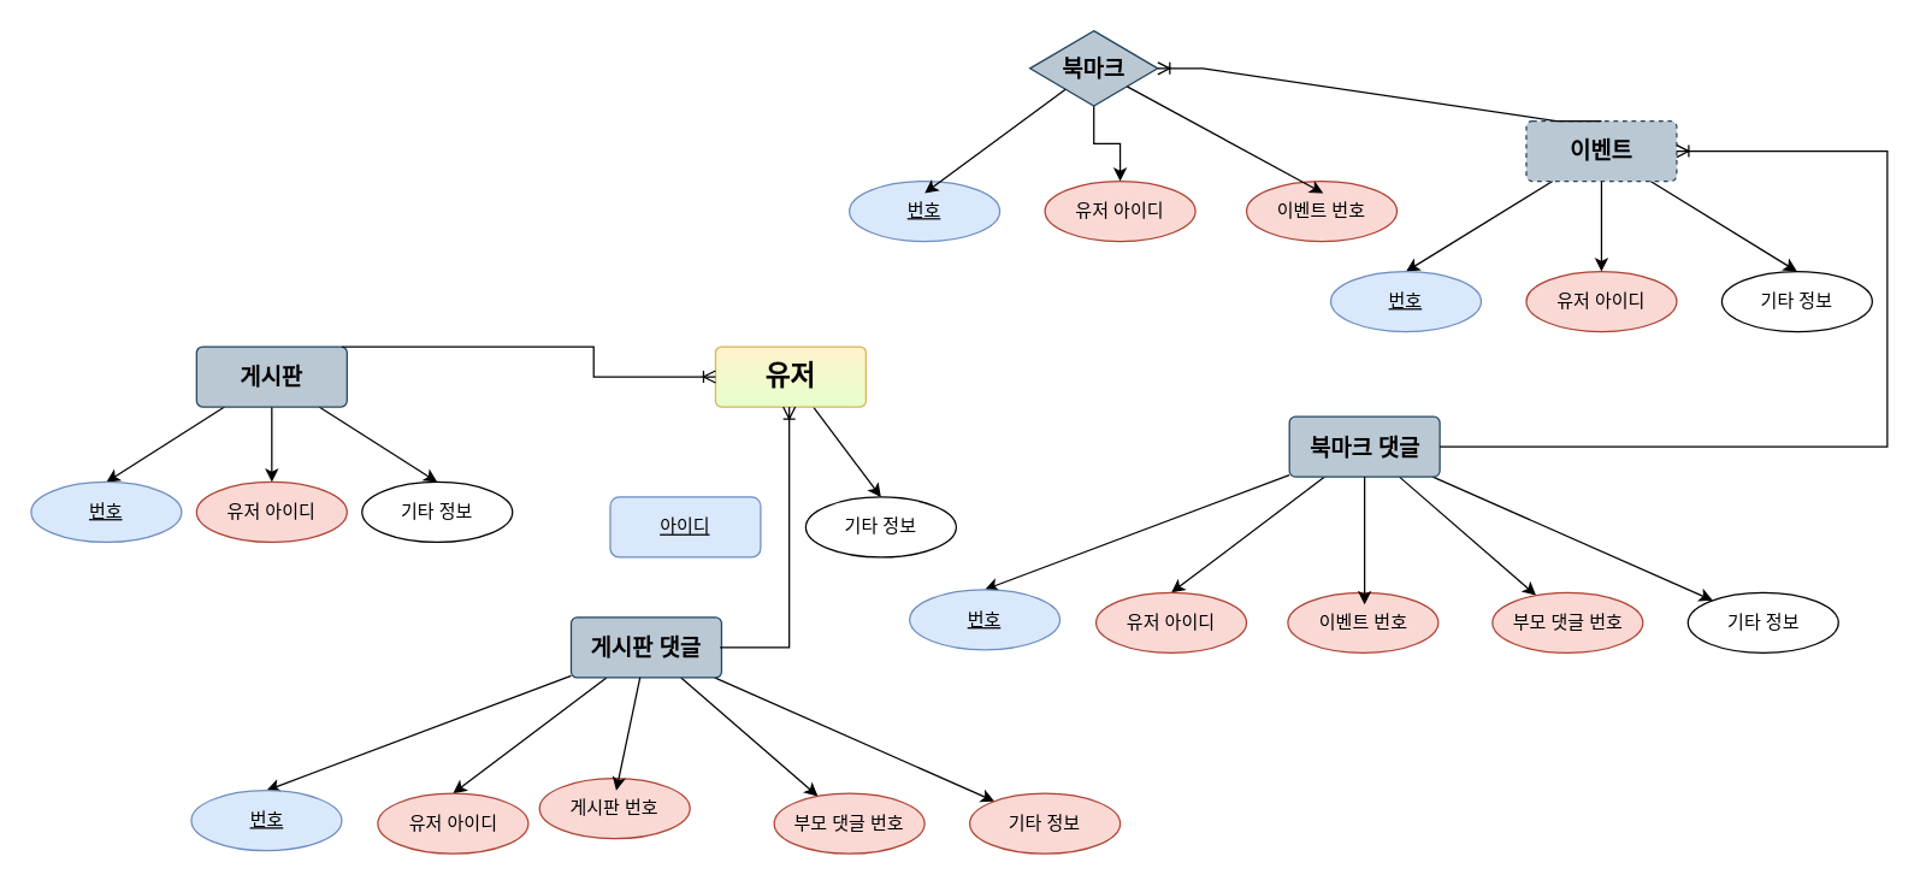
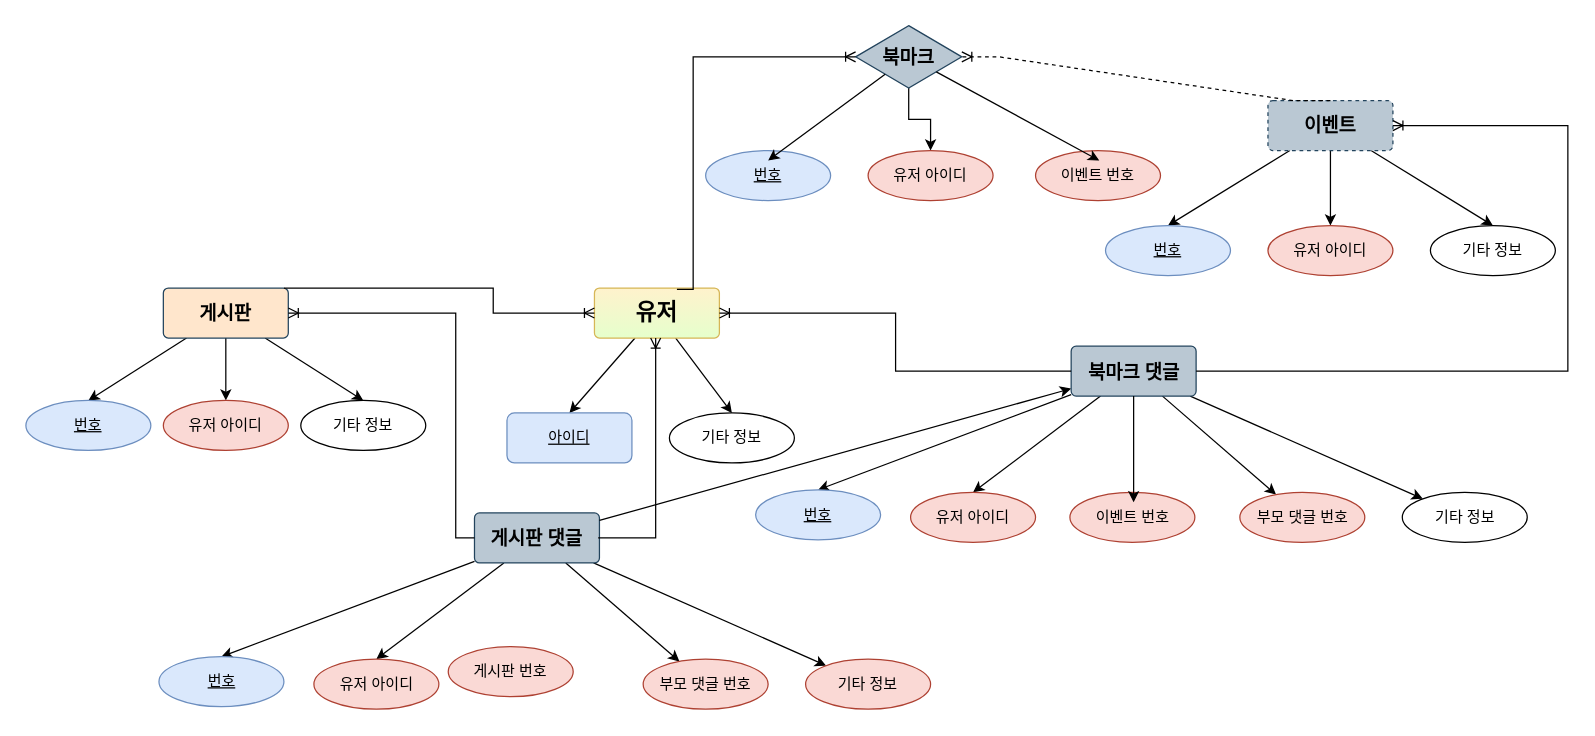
  <mxCell id="0" />
  <mxCell id="1" parent="0" />
+ <mxCell id="2" style="rounded=0;orthogonalLoop=1;jettySize=auto;html=1;entryX=0.5;entryY=0;entryDx=0;entryDy=0;" edge="1" parent="1" source="4" target="5"><mxGeometry relative="1" as="geometry" /></mxCell>
  <mxCell id="3" style="rounded=0;orthogonalLoop=1;jettySize=auto;html=1;entryX=0.5;entryY=0;entryDx=0;entryDy=0;" edge="1" parent="1" source="4" target="6"><mxGeometry relative="1" as="geometry" /></mxCell>
  <mxCell id="4" value="&lt;font size=&quot;1&quot; style=&quot;&quot;&gt;&lt;b style=&quot;font-size: 18px;&quot;&gt;유저&lt;/b&gt;&lt;/font&gt;" style="rounded=1;arcSize=10;whiteSpace=wrap;html=1;align=center;fillColor=#fff2cc;strokeColor=#d6b656;gradientColor=#E6FFCC;" parent="1" vertex="1"><mxGeometry x="475" y="230" width="100" height="40" as="geometry" /></mxCell>
  <mxCell id="5" value="아이디" style="whiteSpace=wrap;html=1;align=center;fontStyle=4;fillColor=#dae8fc;strokeColor=#6c8ebf;rounded=1;" vertex="1" parent="1"><mxGeometry x="405" y="330" width="100" height="40" as="geometry" /></mxCell>
  <mxCell id="6" value="기타 정보" style="ellipse;whiteSpace=wrap;html=1;align=center;" vertex="1" parent="1"><mxGeometry x="535" y="330" width="100" height="40" as="geometry" /></mxCell>
  <mxCell id="7" style="rounded=0;orthogonalLoop=1;jettySize=auto;html=1;entryX=0.5;entryY=0;entryDx=0;entryDy=0;" edge="1" parent="1" source="10" target="11"><mxGeometry relative="1" as="geometry" /></mxCell>
  <mxCell id="8" style="rounded=0;orthogonalLoop=1;jettySize=auto;html=1;entryX=0.5;entryY=0;entryDx=0;entryDy=0;" edge="1" parent="1" source="10" target="12"><mxGeometry relative="1" as="geometry" /></mxCell>
  <mxCell id="9" style="rounded=0;orthogonalLoop=1;jettySize=auto;html=1;entryX=0.5;entryY=0;entryDx=0;entryDy=0;" edge="1" parent="1" source="10" target="28"><mxGeometry relative="1" as="geometry" /></mxCell>
  <mxCell id="10" value="&lt;font style=&quot;font-size: 15px;&quot;&gt;&lt;b&gt;이벤트&lt;/b&gt;&lt;/font&gt;" style="rounded=1;arcSize=10;whiteSpace=wrap;html=1;align=center;fillColor=#bac8d3;strokeColor=#23445d;dashed=1;" vertex="1" parent="1"><mxGeometry x="1014" y="80" width="100" height="40" as="geometry" /></mxCell>
  <mxCell id="11" value="번호" style="ellipse;whiteSpace=wrap;html=1;align=center;fontStyle=4;fillColor=#dae8fc;strokeColor=#6c8ebf;" vertex="1" parent="1"><mxGeometry x="884" y="180" width="100" height="40" as="geometry" /></mxCell>
  <mxCell id="12" value="유저 아이디" style="ellipse;whiteSpace=wrap;html=1;align=center;fillColor=#fad9d5;strokeColor=#ae4132;" vertex="1" parent="1"><mxGeometry x="1014" y="180" width="100" height="40" as="geometry" /></mxCell>
  <mxCell id="13" style="rounded=0;orthogonalLoop=1;jettySize=auto;html=1;entryX=0.5;entryY=0;entryDx=0;entryDy=0;" edge="1" parent="1" source="17" target="18"><mxGeometry relative="1" as="geometry" /></mxCell>
  <mxCell id="14" style="rounded=0;orthogonalLoop=1;jettySize=auto;html=1;entryX=0.5;entryY=0;entryDx=0;entryDy=0;" edge="1" parent="1" source="17" target="19"><mxGeometry relative="1" as="geometry" /></mxCell>
  <mxCell id="15" style="rounded=0;orthogonalLoop=1;jettySize=auto;html=1;" edge="1" parent="1" source="17" target="38"><mxGeometry relative="1" as="geometry" /></mxCell>
  <mxCell id="16" style="rounded=0;orthogonalLoop=1;jettySize=auto;html=1;" edge="1" parent="1" source="17" target="39"><mxGeometry relative="1" as="geometry" /></mxCell>
  <mxCell id="17" value="&lt;font style=&quot;font-size: 15px;&quot;&gt;&lt;b&gt;게시판 댓글&lt;/b&gt;&lt;/font&gt;" style="rounded=1;arcSize=10;whiteSpace=wrap;html=1;align=center;fillColor=#bac8d3;strokeColor=#23445d;" vertex="1" parent="1"><mxGeometry x="379" y="410" width="100" height="40" as="geometry" /></mxCell>
  <mxCell id="18" value="번호" style="ellipse;whiteSpace=wrap;html=1;align=center;fontStyle=4;fillColor=#dae8fc;strokeColor=#6c8ebf;" vertex="1" parent="1"><mxGeometry x="126.5" y="525" width="100" height="40" as="geometry" /></mxCell>
  <mxCell id="19" value="유저 아이디" style="ellipse;whiteSpace=wrap;html=1;align=center;fillColor=#fad9d5;strokeColor=#ae4132;" vertex="1" parent="1"><mxGeometry x="250.5" y="527" width="100" height="40" as="geometry" /></mxCell>
  <mxCell id="20" style="rounded=0;orthogonalLoop=1;jettySize=auto;html=1;entryX=0.5;entryY=0;entryDx=0;entryDy=0;" edge="1" parent="1" source="23" target="24"><mxGeometry relative="1" as="geometry" /></mxCell>
  <mxCell id="21" style="rounded=0;orthogonalLoop=1;jettySize=auto;html=1;entryX=0.5;entryY=0;entryDx=0;entryDy=0;" edge="1" parent="1" source="23" target="25"><mxGeometry relative="1" as="geometry" /></mxCell>
  <mxCell id="22" style="rounded=0;orthogonalLoop=1;jettySize=auto;html=1;entryX=0.5;entryY=0;entryDx=0;entryDy=0;" edge="1" parent="1" source="23" target="36"><mxGeometry relative="1" as="geometry" /></mxCell>
- <mxCell id="23" value="&lt;b&gt;&lt;font style=&quot;font-size: 15px;&quot;&gt;게시판&lt;/font&gt;&lt;/b&gt;" style="rounded=1;arcSize=10;whiteSpace=wrap;html=1;align=center;fillColor=#bac8d3;strokeColor=#23445d;" vertex="1" parent="1"><mxGeometry x="130" y="230" width="100" height="40" as="geometry" /></mxCell>
+ <mxCell id="23" value="&lt;b&gt;&lt;font style=&quot;font-size: 15px;&quot;&gt;게시판&lt;/font&gt;&lt;/b&gt;" style="rounded=1;arcSize=10;whiteSpace=wrap;html=1;align=center;fillColor=#ffe6cc;strokeColor=#23445d;" vertex="1" parent="1"><mxGeometry x="130" y="230" width="100" height="40" as="geometry" /></mxCell>
  <mxCell id="24" value="번호" style="ellipse;whiteSpace=wrap;html=1;align=center;fontStyle=4;fillColor=#dae8fc;strokeColor=#6c8ebf;" vertex="1" parent="1"><mxGeometry x="20" y="320" width="100" height="40" as="geometry" /></mxCell>
  <mxCell id="25" value="기타 정보" style="ellipse;whiteSpace=wrap;html=1;align=center;" vertex="1" parent="1"><mxGeometry x="240" y="320" width="100" height="40" as="geometry" /></mxCell>
  <mxCell id="26" value="번호" style="ellipse;whiteSpace=wrap;html=1;align=center;fontStyle=4;fillColor=#dae8fc;strokeColor=#6c8ebf;" vertex="1" parent="1"><mxGeometry x="564" y="120" width="100" height="40" as="geometry" /></mxCell>
  <mxCell id="27" value="이벤트 번호" style="ellipse;whiteSpace=wrap;html=1;align=center;fillColor=#fad9d5;strokeColor=#ae4132;" vertex="1" parent="1"><mxGeometry x="828" y="120" width="100" height="40" as="geometry" /></mxCell>
  <mxCell id="28" value="기타 정보" style="ellipse;whiteSpace=wrap;html=1;align=center;" vertex="1" parent="1"><mxGeometry x="1144" y="180" width="100" height="40" as="geometry" /></mxCell>
  <mxCell id="29" style="edgeStyle=orthogonalEdgeStyle;rounded=0;orthogonalLoop=1;jettySize=auto;html=1;" edge="1" parent="1" source="30" target="35"><mxGeometry relative="1" as="geometry"><mxPoint x="744" y="120" as="targetPoint" /></mxGeometry></mxCell>
  <mxCell id="30" value="&lt;font style=&quot;font-size: 15px;&quot;&gt;&lt;b&gt;북마크&lt;/b&gt;&lt;/font&gt;" style="shape=rhombus;perimeter=rhombusPerimeter;whiteSpace=wrap;html=1;align=center;fillColor=#bac8d3;strokeColor=#23445d;" vertex="1" parent="1"><mxGeometry x="684" y="20" width="85" height="50" as="geometry" /></mxCell>
  <mxCell id="31" style="rounded=0;orthogonalLoop=1;jettySize=auto;html=1;entryX=0.5;entryY=0.2;entryDx=0;entryDy=0;entryPerimeter=0;" edge="1" parent="1" source="30" target="26"><mxGeometry relative="1" as="geometry" /></mxCell>
  <mxCell id="32" style="rounded=0;orthogonalLoop=1;jettySize=auto;html=1;entryX=0.51;entryY=0.2;entryDx=0;entryDy=0;entryPerimeter=0;" edge="1" parent="1" source="30" target="27"><mxGeometry relative="1" as="geometry" /></mxCell>
- <mxCell id="34" value="" style="edgeStyle=entityRelationEdgeStyle;fontSize=12;html=1;endArrow=ERoneToMany;rounded=0;entryX=1;entryY=0.5;entryDx=0;entryDy=0;exitX=0.5;exitY=0;exitDx=0;exitDy=0;" edge="1" parent="1" source="10" target="30"><mxGeometry width="100" height="100" relative="1" as="geometry"><mxPoint x="484" y="270" as="sourcePoint" /><mxPoint x="584" y="170" as="targetPoint" /></mxGeometry></mxCell>
+ <mxCell id="33" value="" style="edgeStyle=elbowEdgeStyle;fontSize=12;html=1;endArrow=ERoneToMany;rounded=0;exitX=0.66;exitY=0.025;exitDx=0;exitDy=0;entryX=0;entryY=0.5;entryDx=0;entryDy=0;exitPerimeter=0;" edge="1" parent="1" source="4" target="30"><mxGeometry width="100" height="100" relative="1" as="geometry"><mxPoint x="535" y="200" as="sourcePoint" /><mxPoint x="644" y="0" as="targetPoint" /><Array as="points"><mxPoint x="554" y="140" /></Array></mxGeometry></mxCell>
+ <mxCell id="34" value="" style="edgeStyle=entityRelationEdgeStyle;fontSize=12;html=1;endArrow=ERoneToMany;rounded=0;entryX=1;entryY=0.5;entryDx=0;entryDy=0;exitX=0.5;exitY=0;exitDx=0;exitDy=0;dashed=1;" edge="1" parent="1" source="10" target="30"><mxGeometry width="100" height="100" relative="1" as="geometry"><mxPoint x="484" y="270" as="sourcePoint" /><mxPoint x="584" y="170" as="targetPoint" /></mxGeometry></mxCell>
  <mxCell id="35" value="유저 아이디" style="ellipse;whiteSpace=wrap;html=1;align=center;fillColor=#fad9d5;strokeColor=#ae4132;" vertex="1" parent="1"><mxGeometry x="694" y="120" width="100" height="40" as="geometry" /></mxCell>
  <mxCell id="36" value="유저 아이디" style="ellipse;whiteSpace=wrap;html=1;align=center;fillColor=#fad9d5;strokeColor=#ae4132;" vertex="1" parent="1"><mxGeometry x="130" y="320" width="100" height="40" as="geometry" /></mxCell>
  <mxCell id="37" value="게시판 번호" style="ellipse;whiteSpace=wrap;html=1;align=center;fillColor=#fad9d5;strokeColor=#ae4132;" vertex="1" parent="1"><mxGeometry x="358" y="517" width="100" height="40" as="geometry" /></mxCell>
  <mxCell id="38" value="부모 댓글 번호" style="ellipse;whiteSpace=wrap;html=1;align=center;fillColor=#fad9d5;strokeColor=#ae4132;" vertex="1" parent="1"><mxGeometry x="514" y="527" width="100" height="40" as="geometry" /></mxCell>
  <mxCell id="39" value="기타 정보" style="ellipse;whiteSpace=wrap;html=1;align=center;fillColor=#fad9d5;strokeColor=#ae4132;" vertex="1" parent="1"><mxGeometry x="644" y="527" width="100" height="40" as="geometry" /></mxCell>
- <mxCell id="40" style="rounded=0;orthogonalLoop=1;jettySize=auto;html=1;entryX=0.51;entryY=0.2;entryDx=0;entryDy=0;entryPerimeter=0;" edge="1" parent="1" source="17" target="37"><mxGeometry relative="1" as="geometry" /></mxCell>
+ <mxCell id="40" style="rounded=0;orthogonalLoop=1;jettySize=auto;html=1;" edge="1" parent="1" source="17" target="45"><mxGeometry relative="1" as="geometry" /></mxCell>
  <mxCell id="41" style="rounded=0;orthogonalLoop=1;jettySize=auto;html=1;entryX=0.5;entryY=0;entryDx=0;entryDy=0;" edge="1" parent="1" source="45" target="46"><mxGeometry relative="1" as="geometry" /></mxCell>
  <mxCell id="42" style="rounded=0;orthogonalLoop=1;jettySize=auto;html=1;entryX=0.5;entryY=0;entryDx=0;entryDy=0;" edge="1" parent="1" source="45" target="47"><mxGeometry relative="1" as="geometry" /></mxCell>
  <mxCell id="43" style="rounded=0;orthogonalLoop=1;jettySize=auto;html=1;" edge="1" parent="1" source="45" target="49"><mxGeometry relative="1" as="geometry" /></mxCell>
  <mxCell id="44" style="rounded=0;orthogonalLoop=1;jettySize=auto;html=1;" edge="1" parent="1" source="45" target="50"><mxGeometry relative="1" as="geometry" /></mxCell>
  <mxCell id="45" value="&lt;font style=&quot;font-size: 15px;&quot;&gt;&lt;b&gt;북마크 댓글&lt;/b&gt;&lt;/font&gt;" style="rounded=1;arcSize=10;whiteSpace=wrap;html=1;align=center;fillColor=#bac8d3;strokeColor=#23445d;" vertex="1" parent="1"><mxGeometry x="856.5" y="276.5" width="100" height="40" as="geometry" /></mxCell>
  <mxCell id="46" value="번호" style="ellipse;whiteSpace=wrap;html=1;align=center;fontStyle=4;fillColor=#dae8fc;strokeColor=#6c8ebf;" vertex="1" parent="1"><mxGeometry x="604" y="391.5" width="100" height="40" as="geometry" /></mxCell>
  <mxCell id="47" value="유저 아이디" style="ellipse;whiteSpace=wrap;html=1;align=center;fillColor=#fad9d5;strokeColor=#ae4132;" vertex="1" parent="1"><mxGeometry x="728" y="393.5" width="100" height="40" as="geometry" /></mxCell>
  <mxCell id="48" value="이벤트 번호" style="ellipse;whiteSpace=wrap;html=1;align=center;fillColor=#fad9d5;strokeColor=#ae4132;" vertex="1" parent="1"><mxGeometry x="855.5" y="393.5" width="100" height="40" as="geometry" /></mxCell>
  <mxCell id="49" value="부모 댓글 번호" style="ellipse;whiteSpace=wrap;html=1;align=center;fillColor=#fad9d5;strokeColor=#ae4132;" vertex="1" parent="1"><mxGeometry x="991.5" y="393.5" width="100" height="40" as="geometry" /></mxCell>
  <mxCell id="50" value="기타 정보" style="ellipse;whiteSpace=wrap;html=1;align=center;" vertex="1" parent="1"><mxGeometry x="1121.5" y="393.5" width="100" height="40" as="geometry" /></mxCell>
  <mxCell id="51" style="rounded=0;orthogonalLoop=1;jettySize=auto;html=1;entryX=0.51;entryY=0.2;entryDx=0;entryDy=0;entryPerimeter=0;" edge="1" parent="1" source="45" target="48"><mxGeometry relative="1" as="geometry" /></mxCell>
  <mxCell id="52" value="" style="fontSize=12;html=1;endArrow=ERoneToMany;rounded=0;entryX=0;entryY=0.5;entryDx=0;entryDy=0;exitX=0;exitY=0;exitDx=0;exitDy=0;edgeStyle=elbowEdgeStyle;" edge="1" parent="1" target="4"><mxGeometry width="100" height="100" relative="1" as="geometry"><mxPoint x="226.5" y="230" as="sourcePoint" /><mxPoint x="345.5" y="130" as="targetPoint" /><Array as="points"><mxPoint x="394" y="240" /></Array></mxGeometry></mxCell>
  <mxCell id="53" value="" style="edgeStyle=elbowEdgeStyle;fontSize=12;html=1;endArrow=ERoneToMany;rounded=0;entryX=1;entryY=0.5;entryDx=0;entryDy=0;exitX=0.5;exitY=0;exitDx=0;exitDy=0;" edge="1" parent="1" target="10"><mxGeometry width="100" height="100" relative="1" as="geometry"><mxPoint x="956.5" y="296.5" as="sourcePoint" /><mxPoint x="994" y="140" as="targetPoint" /><Array as="points"><mxPoint x="1254" y="290" /></Array></mxGeometry></mxCell>
+ <mxCell id="54" value="" style="edgeStyle=elbowEdgeStyle;fontSize=12;html=1;endArrow=ERoneToMany;rounded=0;entryX=1;entryY=0.5;entryDx=0;entryDy=0;exitX=0;exitY=0.5;exitDx=0;exitDy=0;" edge="1" parent="1" source="17" target="23"><mxGeometry width="100" height="100" relative="1" as="geometry"><mxPoint x="489" y="430" as="sourcePoint" /><mxPoint x="240" y="250" as="targetPoint" /><Array as="points"><mxPoint x="364" y="340" /></Array></mxGeometry></mxCell>
  <mxCell id="55" value="" style="edgeStyle=elbowEdgeStyle;fontSize=12;html=1;endArrow=ERoneToMany;rounded=0;entryX=0.5;entryY=1;entryDx=0;entryDy=0;exitX=1;exitY=0.5;exitDx=0;exitDy=0;" edge="1" parent="1"><mxGeometry width="100" height="100" relative="1" as="geometry"><mxPoint x="478" y="430" as="sourcePoint" /><mxPoint x="524" y="270" as="targetPoint" /><Array as="points"><mxPoint x="524" y="410" /></Array></mxGeometry></mxCell>
+ <mxCell id="56" value="" style="edgeStyle=elbowEdgeStyle;fontSize=12;html=1;endArrow=ERoneToMany;rounded=0;entryX=1;entryY=0.5;entryDx=0;entryDy=0;" edge="1" parent="1" source="45" target="4"><mxGeometry width="100" height="100" relative="1" as="geometry"><mxPoint x="854" y="300" as="sourcePoint" /><mxPoint x="724" y="210" as="targetPoint" /></mxGeometry></mxCell>
